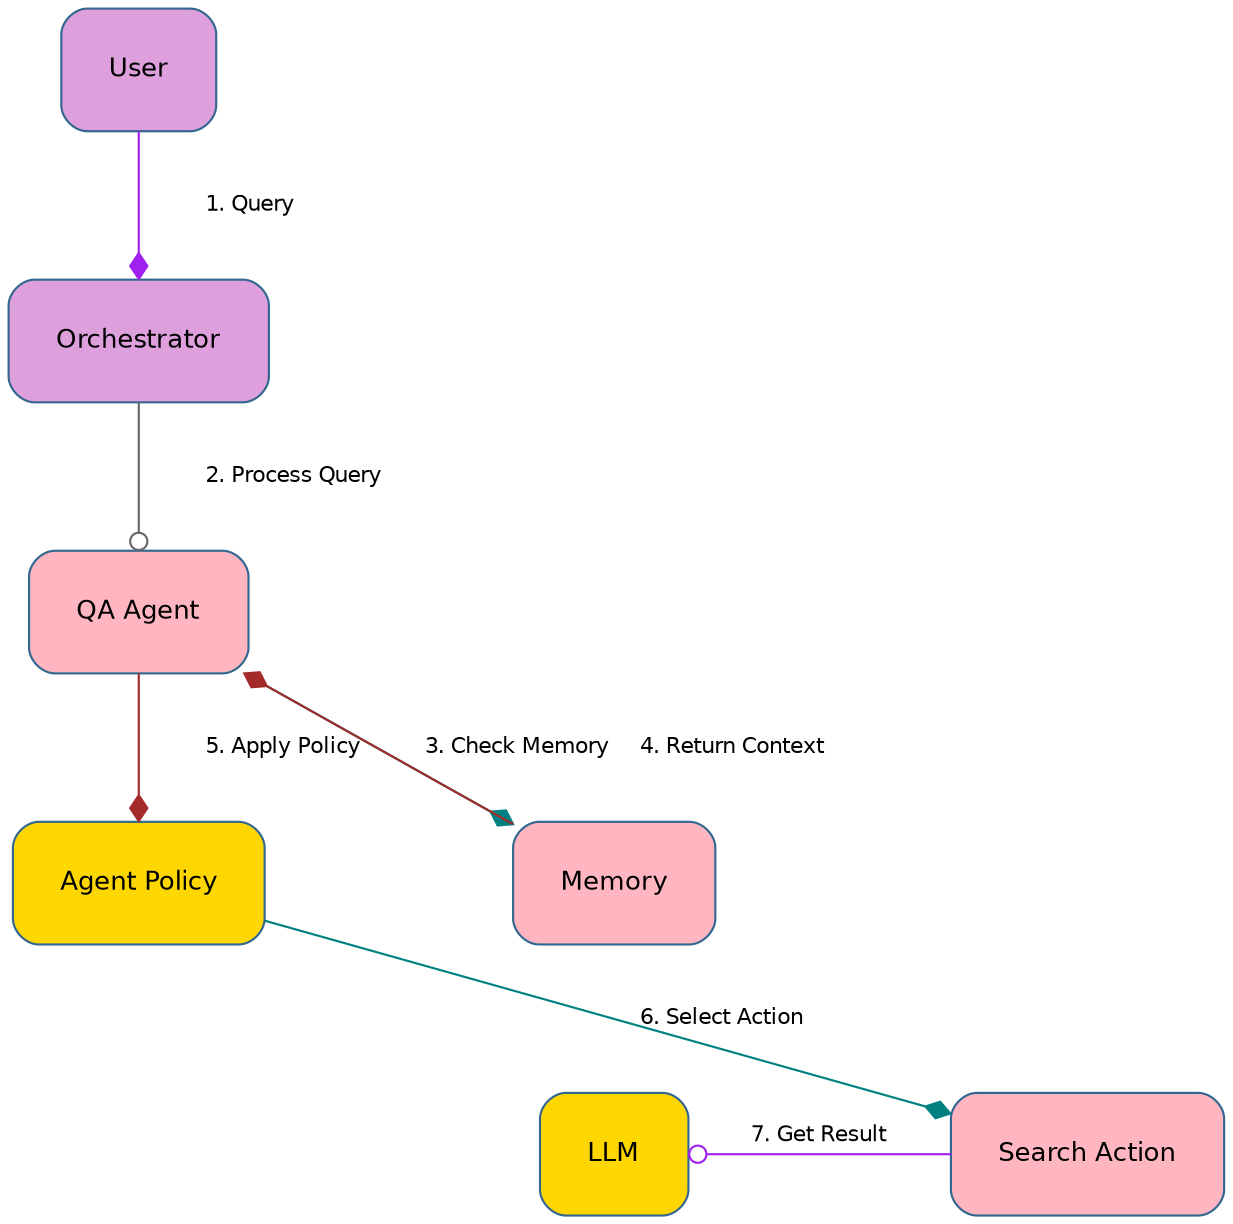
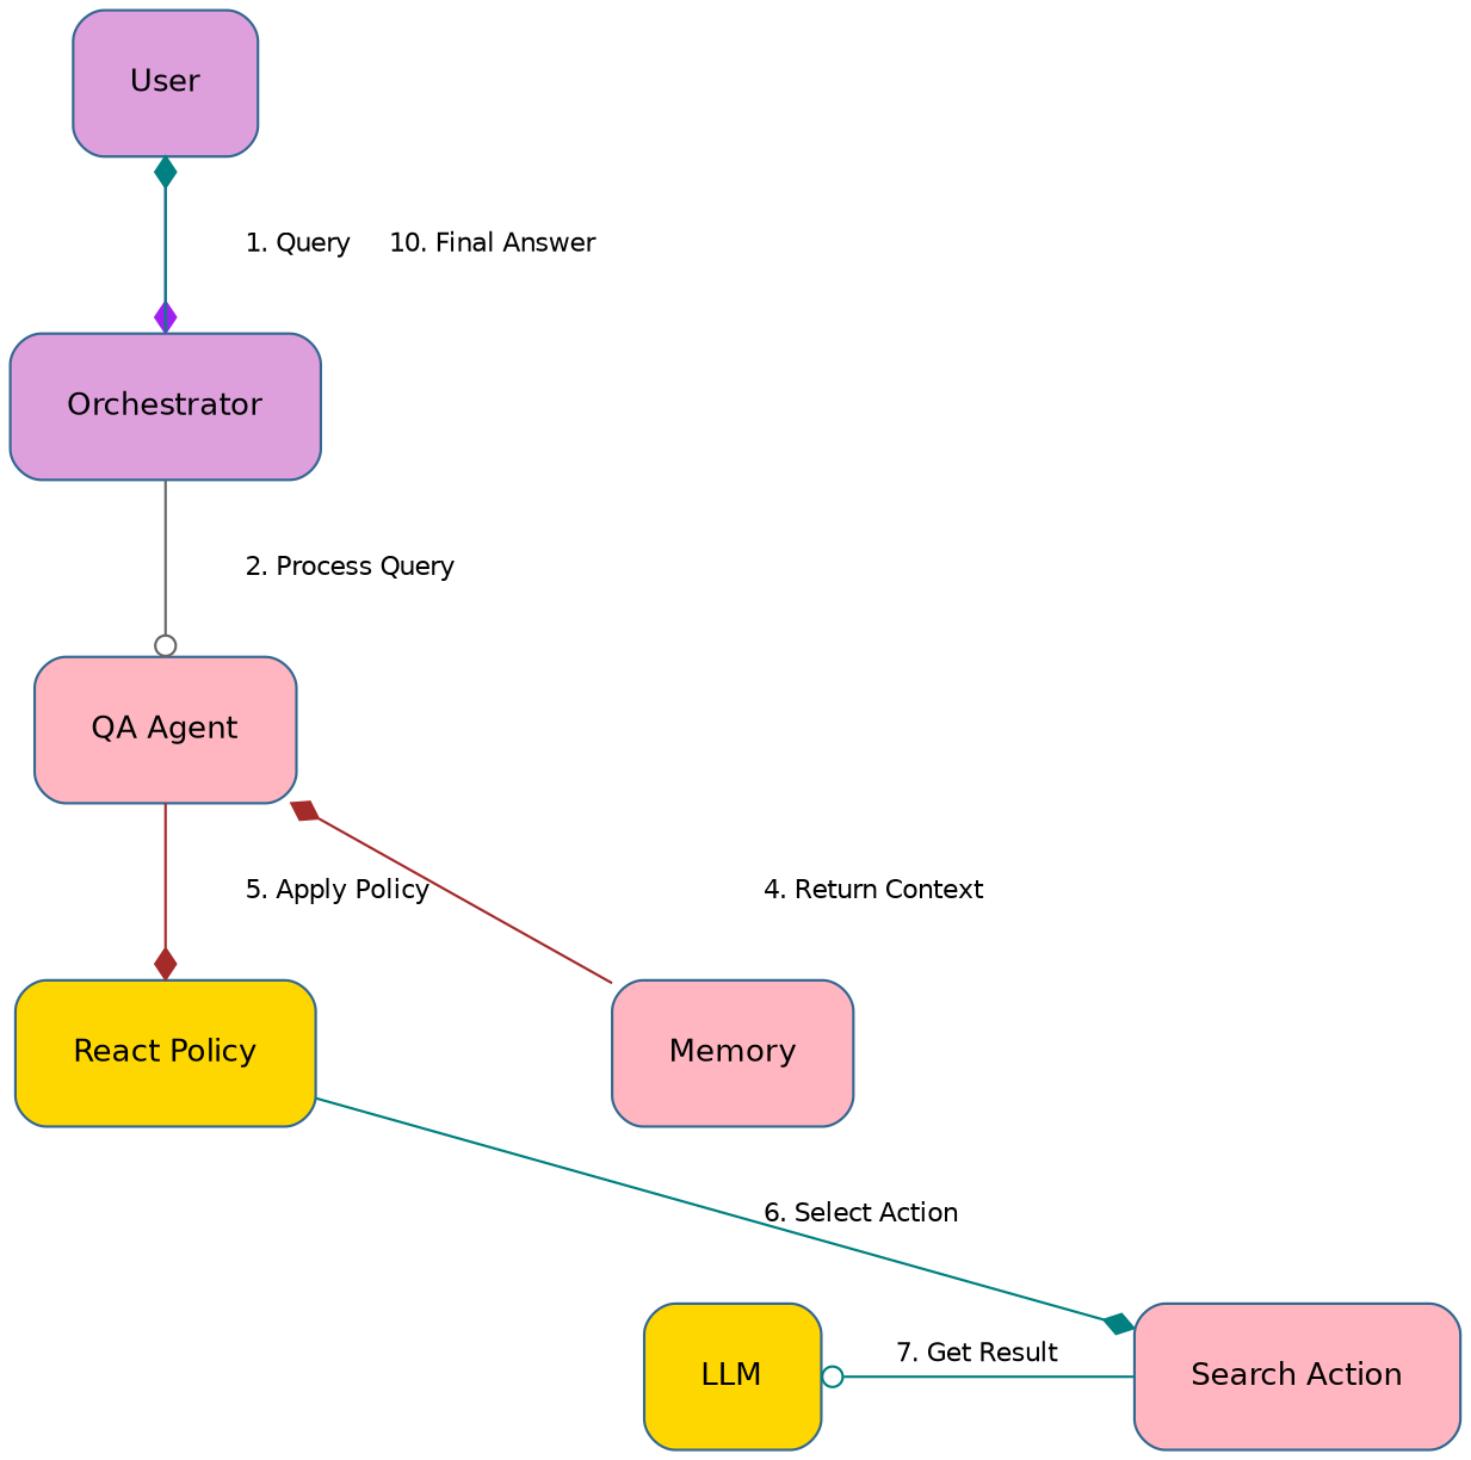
  digraph {
    fontname=Helvetica
    fontsize=14
    nodesep=0.8
    rankdir=TB
    ranksep=0.8
    splines=line
    node [color="#336790" fillcolor=lightpink fontname=Helvetica fontsize=12 margin=0.3 shape=box style="filled,rounded"]
    edge [color="#555555" fontname=Helvetica fontsize=10 style=solid constraint=false]
    n1 [fillcolor=plum label=User]
    n2 [fillcolor=plum label=Orchestrator]
    n3 [label="QA Agent"]
-   n4 [fillcolor=gold label="Agent Policy"]
+   n4 [fillcolor=gold label="React Policy"]
    n5 [label=Memory]
    n6 [fillcolor=gold label=LLM]
    n7 [label="Search Action"]
    subgraph sub_1 {
      rank=same
      n1
    }
    subgraph sub_2 {
      rank=same
      n2
    }
    subgraph sub_3 {
      rank=same
      n3
    }
    subgraph sub_4 {
      rank=same
      n4
      n5
    }
    subgraph sub_5 {
      rank=same
      n6
      n7
    }
    n1 -> n2 [style=invis constraint=""]
    n1 -> n2 [arrowhead=diamond color=purple label="1. Query"]
+   n2 -> n1 [arrowhead=diamond color=teal label="10. Final Answer"]
    n2 -> n3 [style=invis constraint=""]
    n2 -> n3 [arrowhead=odot color=gray40 label="2. Process Query"]
    n3 -> n4 [style=invis constraint=""]
    n3 -> n4 [arrowhead=diamond color=brown label="5. Apply Policy"]
-   n3 -> n5 [arrowhead=diamond color=teal label="3. Check Memory"]
    n4 -> n5 [style=invis constraint=""]
    n4 -> n7 [arrowhead=diamond color=teal label="6. Select Action"]
    n5 -> n3 [arrowhead=diamond color=brown label="4. Return Context"]
    n5 -> n6 [style=invis constraint=""]
    n6 -> n7 [style=invis constraint=""]
-   n7 -> n6 [arrowhead=odot color=purple label="7. Get Result"]
+   n7 -> n6 [arrowhead=odot color=teal label="7. Get Result"]
  }
